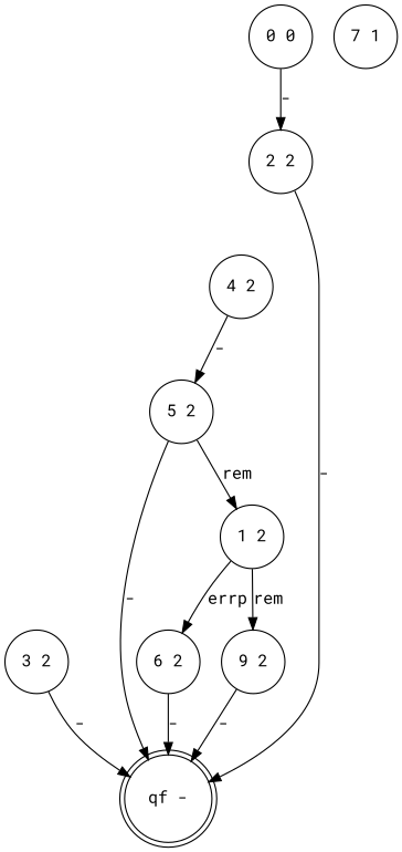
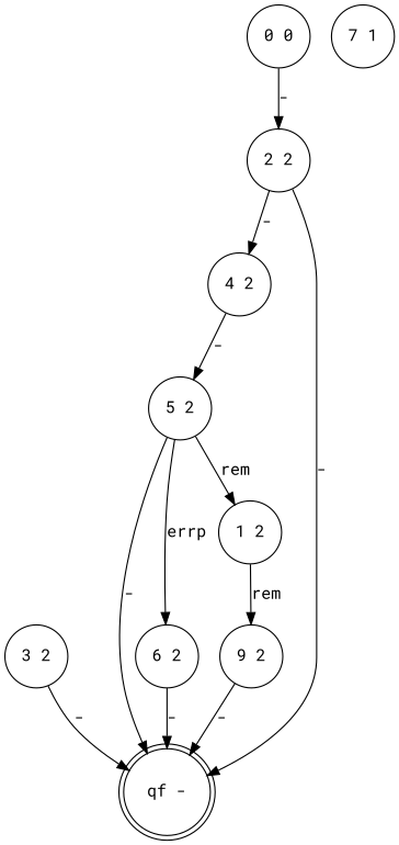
  digraph {
    fontname="Roboto Mono"
    node [fontname="Roboto Mono" shape=circle]
    edge [fontname="Roboto Mono"]
    "2 2"
    "4 2"
    "qf -" [shape=doublecircle]
    "3 2"
    "5 2"
    "6 2"
    "1 2"
    n8 [label="9 2"]
    "0 0"
    n10 [label="7 1"]
+   "2 2" -> "4 2" [label="-"]
    "2 2" -> "qf -" [label="-"]
    "4 2" -> "5 2" [label="-"]
    "3 2" -> "qf -" [label="-"]
    "5 2" -> "qf -" [label="-"]
-   "1 2" -> "6 2" [label=errp]
+   "5 2" -> "6 2" [label=errp]
    "5 2" -> "1 2" [label=rem]
    "6 2" -> "qf -" [label="-"]
    "1 2" -> n8 [label=rem]
    n8 -> "qf -" [label="-"]
    "0 0" -> "2 2" [label="-"]
  }
